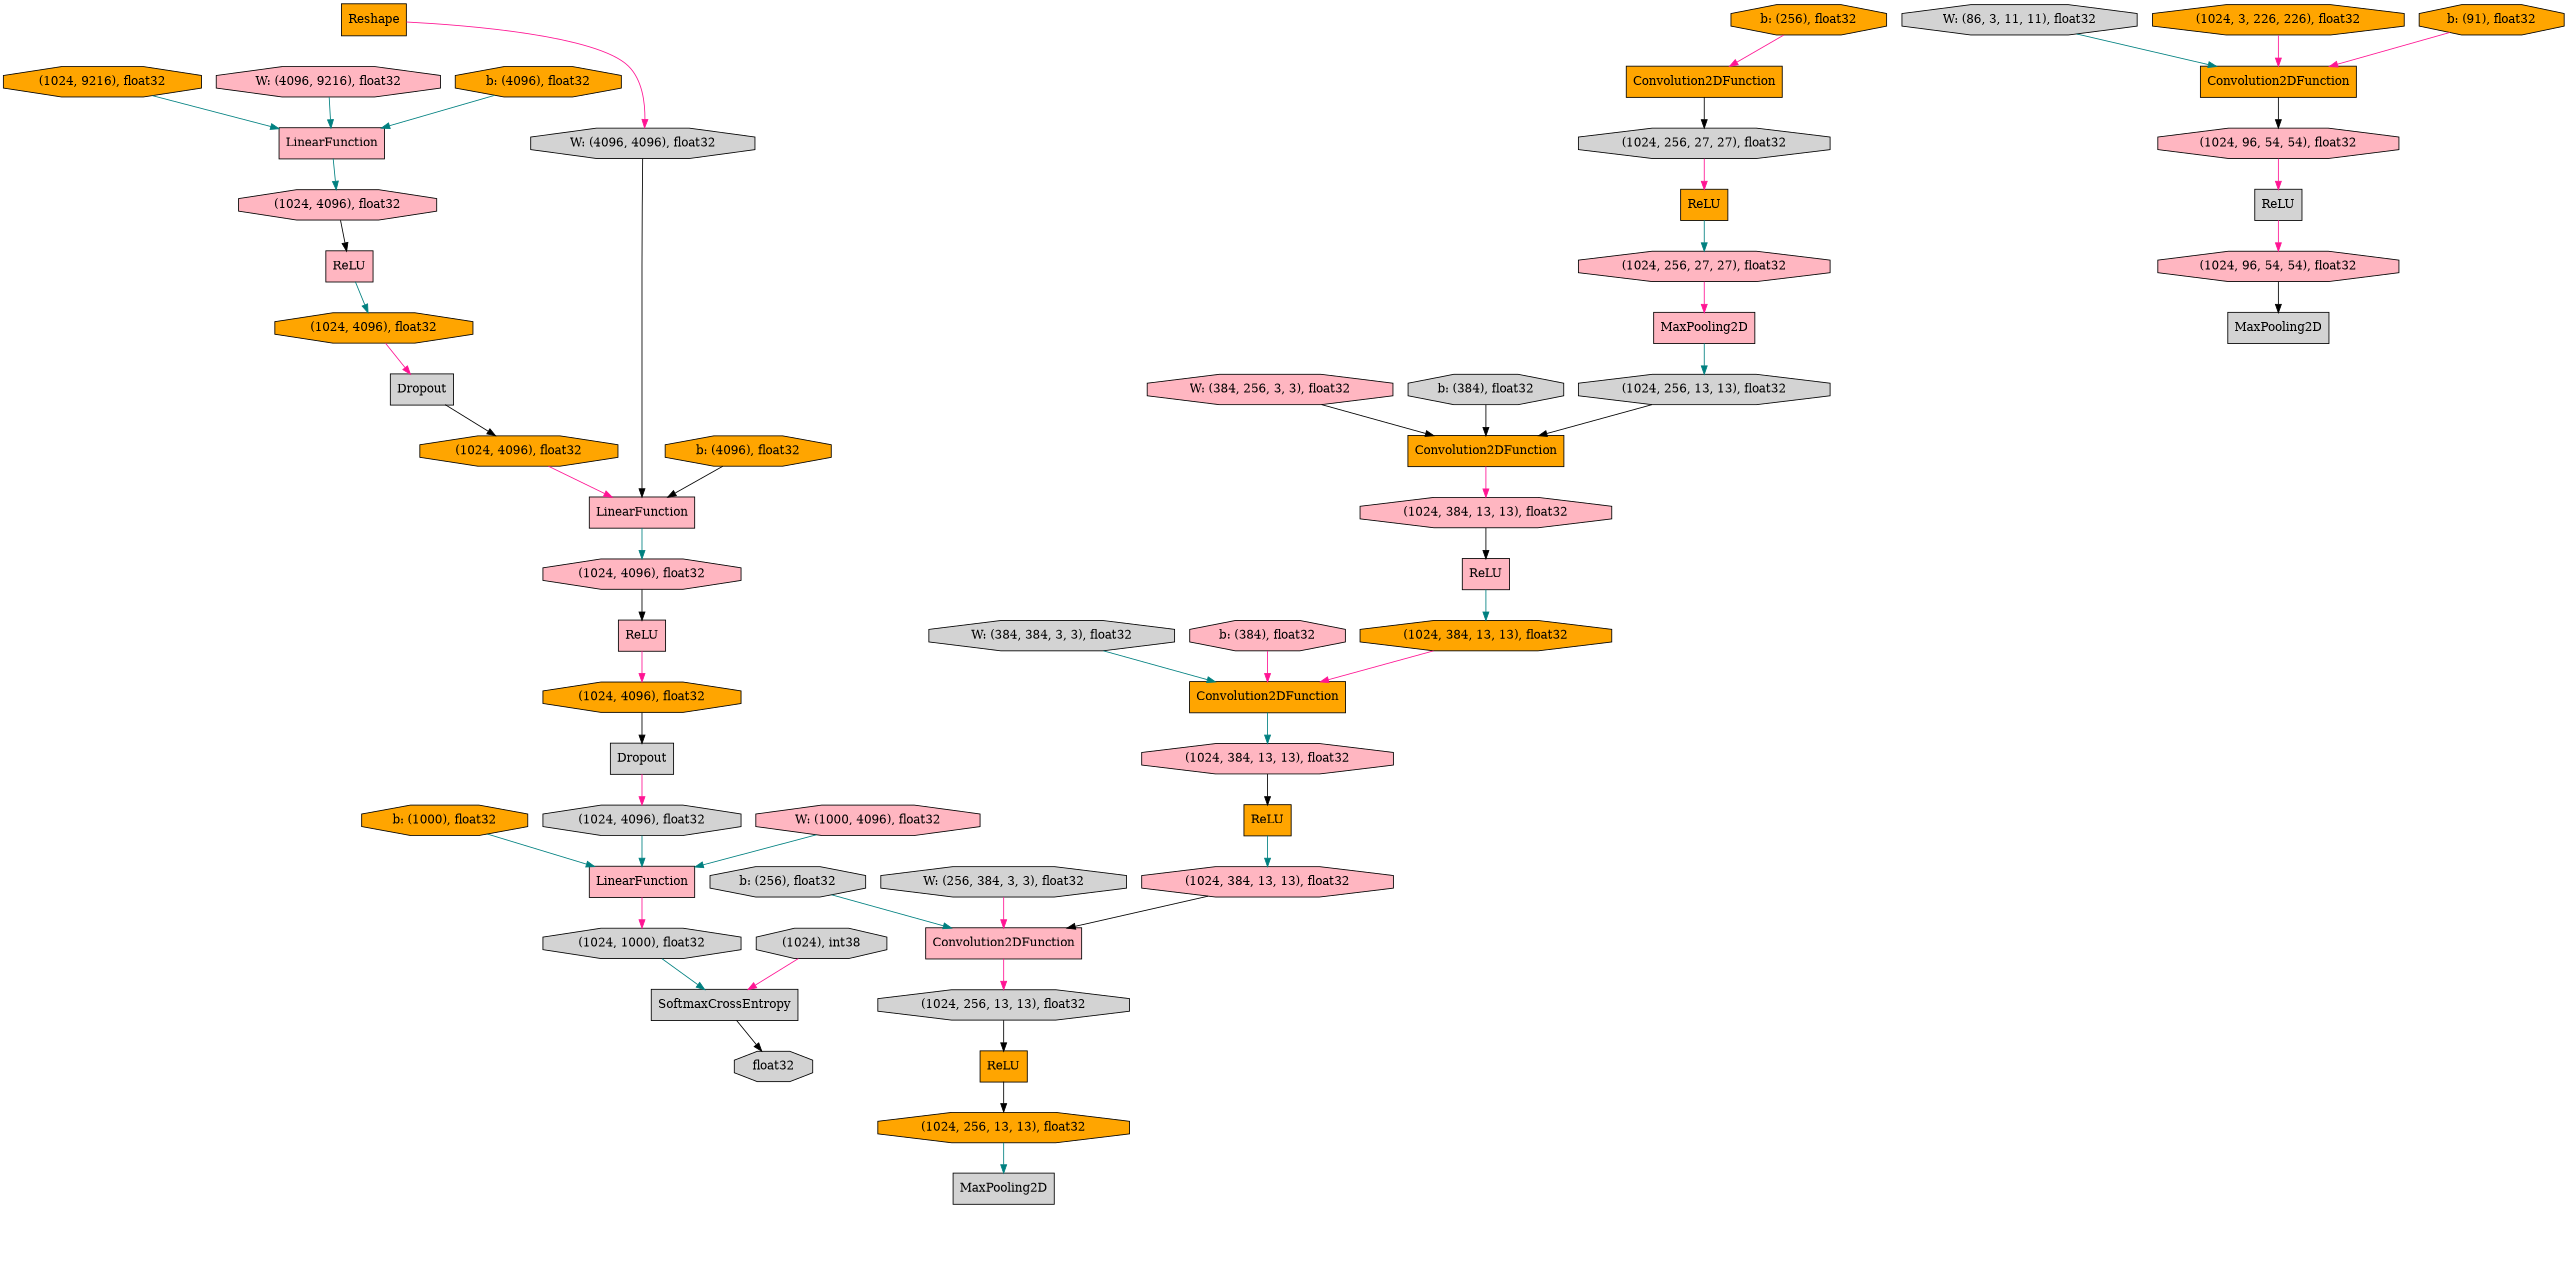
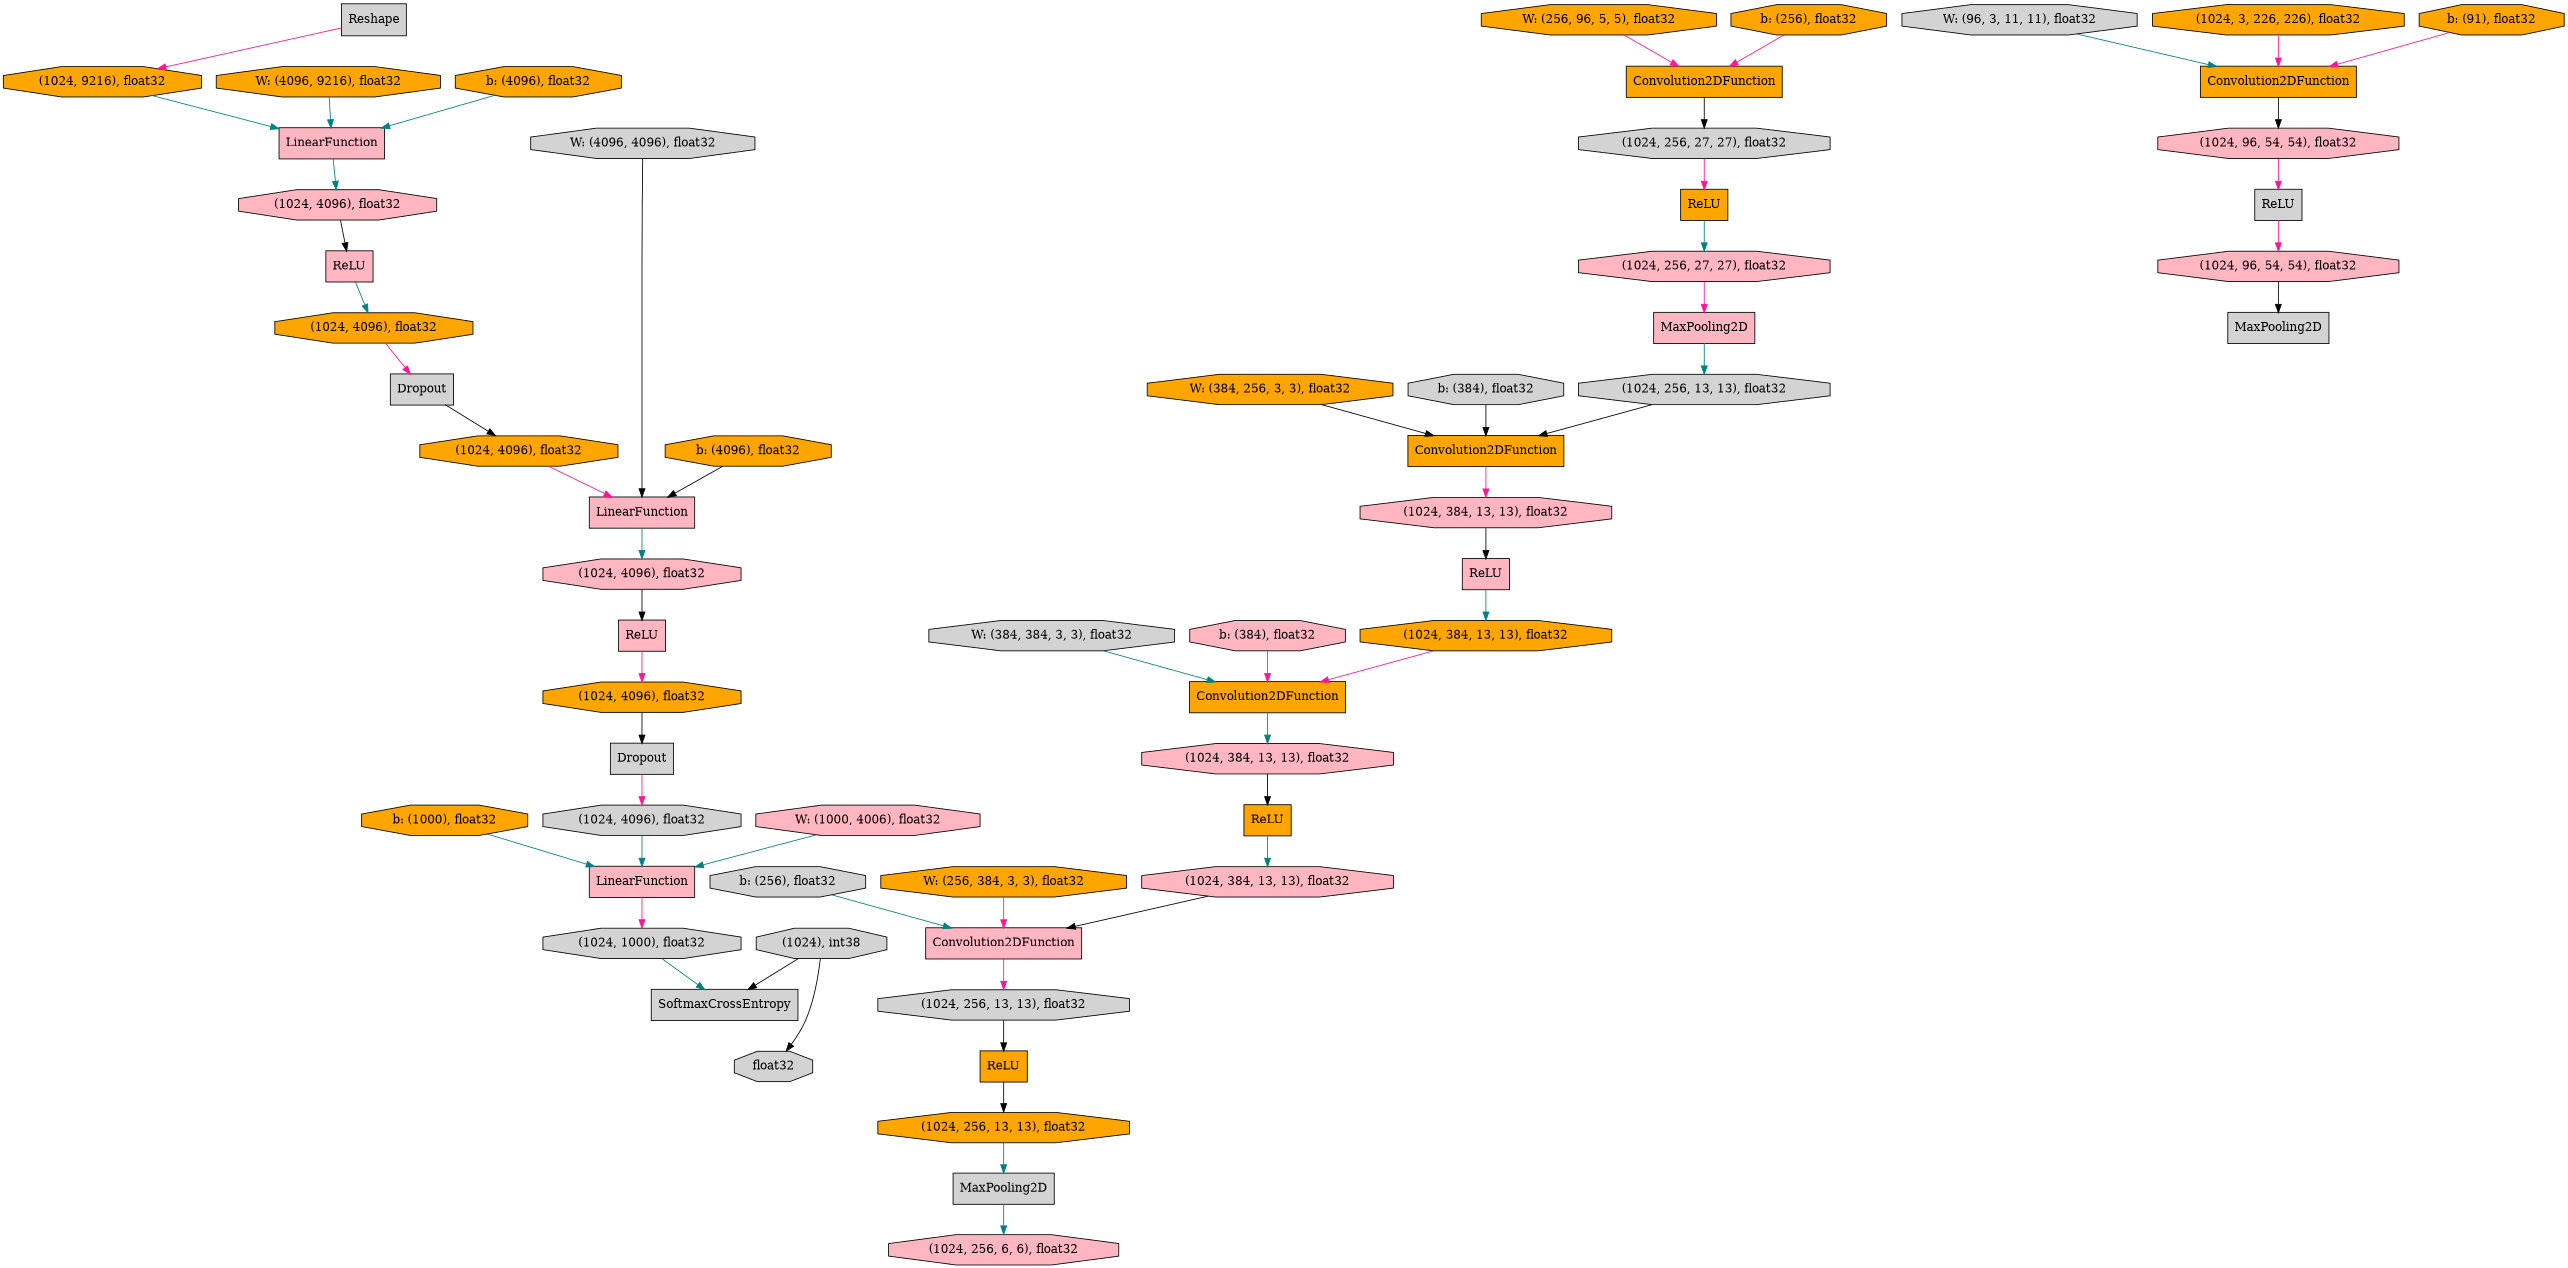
  digraph {
    rankdir=TB
    node [fillcolor=orange shape=octagon style=filled]
    edge [color=teal]
    n1 [label="b: (1000), float32"]
    n2 [fillcolor=lightpink label=LinearFunction shape=record]
    n3 [fillcolor=lightgrey label="(1024, 1000), float32"]
    n4 [fillcolor=lightgrey label="(1024, 256, 27, 27), float32"]
    n5 [label=ReLU shape=record]
    n6 [fillcolor=lightpink label="(1024, 256, 27, 27), float32"]
    n7 [fillcolor=lightpink label=Convolution2DFunction shape=record]
    n8 [fillcolor=lightgrey label="(1024, 256, 13, 13), float32"]
    n9 [label=ReLU shape=record]
    n10 [fillcolor=lightgrey label="b: (256), float32"]
    n11 [fillcolor=lightgrey label="(1024, 256, 13, 13), float32"]
    n12 [label=Convolution2DFunction shape=record]
    n13 [fillcolor=lightpink label="(1024, 384, 13, 13), float32"]
-   n14 [fillcolor=lightpink label="W: (384, 256, 3, 3), float32"]
+   n14 [label="W: (384, 256, 3, 3), float32"]
    n15 [fillcolor=lightpink label="(1024, 96, 54, 54), float32"]
    n16 [fillcolor=lightgrey label=MaxPooling2D shape=record]
-   n17 [fillcolor=lightgrey label="W: (86, 3, 11, 11), float32"]
+   n17 [fillcolor=lightgrey label="W: (96, 3, 11, 11), float32"]
    n18 [label=Convolution2DFunction shape=record]
    n19 [fillcolor=lightpink label="(1024, 96, 54, 54), float32"]
    n20 [label="(1024, 9216), float32"]
    n21 [fillcolor=lightpink label=LinearFunction shape=record]
    n22 [fillcolor=lightpink label="(1024, 4096), float32"]
-   n23 [fillcolor=lightpink label="W: (4096, 9216), float32"]
+   n23 [label="W: (4096, 9216), float32"]
    n24 [label="(1024, 256, 13, 13), float32"]
    n25 [fillcolor=lightgrey label=SoftmaxCrossEntropy shape=record]
    n26 [fillcolor=lightgrey label=float32]
    n27 [fillcolor=lightgrey label="(1024), int38"]
    n28 [fillcolor=lightpink label=ReLU shape=record]
    n29 [fillcolor=lightgrey label="(1024, 4096), float32"]
    n30 [label="(1024, 384, 13, 13), float32"]
    n31 [label=Convolution2DFunction shape=record]
    n32 [label="(1024, 4096), float32"]
    n33 [fillcolor=lightgrey label=Dropout shape=record]
    n34 [fillcolor=lightgrey label="b: (384), float32"]
    n35 [fillcolor=lightpink label=MaxPooling2D shape=record]
    n36 [fillcolor=lightpink label=ReLU shape=record]
    n37 [label="(1024, 4096), float32"]
    n38 [label="b: (4096), float32"]
    n39 [fillcolor=lightgrey label=MaxPooling2D shape=record]
+   n40 [fillcolor=lightpink label="(1024, 256, 6, 6), float32"]
    n41 [label=ReLU shape=record]
    n42 [fillcolor=lightpink label="(1024, 384, 13, 13), float32"]
    n43 [fillcolor=lightgrey label="W: (384, 384, 3, 3), float32"]
    n44 [fillcolor=lightpink label="(1024, 384, 13, 13), float32"]
+   n45 [label="W: (256, 96, 5, 5), float32"]
    n46 [label=Convolution2DFunction shape=record]
    n47 [label="(1024, 4096), float32"]
    n48 [fillcolor=lightpink label=LinearFunction shape=record]
    n49 [fillcolor=lightpink label="(1024, 4096), float32"]
    n50 [fillcolor=lightpink label=ReLU shape=record]
    n51 [fillcolor=lightgrey label="W: (4096, 4096), float32"]
-   n52 [label=Reshape shape=record]
+   n52 [fillcolor=lightgrey label=Reshape shape=record]
    n53 [fillcolor=lightgrey label=ReLU shape=record]
    n54 [label="(1024, 3, 226, 226), float32"]
    n55 [fillcolor=lightgrey label=Dropout shape=record]
    n56 [fillcolor=lightpink label="b: (384), float32"]
    n57 [label="b: (4096), float32"]
-   n58 [fillcolor=lightgrey label="W: (256, 384, 3, 3), float32"]
-   n59 [fillcolor=lightpink label="W: (1000, 4096), float32"]
+   n58 [label="W: (256, 384, 3, 3), float32"]
+   n59 [fillcolor=lightpink label="W: (1000, 4006), float32"]
    n60 [label="b: (256), float32"]
    n61 [label="b: (91), float32"]
    n1 -> n2
    n2 -> n3 [color=deeppink]
    n3 -> n25
    n4 -> n5 [color=deeppink]
    n5 -> n6
    n6 -> n35 [color=deeppink]
    n7 -> n8 [color=deeppink]
    n8 -> n9 [color=black]
    n9 -> n24 [color=black]
    n10 -> n7
    n11 -> n12 [color=black]
    n12 -> n13 [color=deeppink]
    n13 -> n28 [color=black]
    n14 -> n12 [color=black]
    n15 -> n16 [color=black]
    n17 -> n18
    n18 -> n19 [color=black]
    n19 -> n53 [color=deeppink]
    n20 -> n21
    n21 -> n22
    n22 -> n36 [color=black]
    n23 -> n21
    n24 -> n39
-   n25 -> n26 [color=black]
-   n27 -> n25 [color=deeppink]
+   n27 -> n26 [color=black]
+   n27 -> n25 [color=black]
    n28 -> n30
    n29 -> n2
    n30 -> n31 [color=deeppink]
    n31 -> n44
    n32 -> n33 [color=black]
    n33 -> n29 [color=deeppink]
    n34 -> n12 [color=black]
    n35 -> n11
    n36 -> n37
    n37 -> n55 [color=deeppink]
    n38 -> n21
+   n39 -> n40
    n41 -> n42
    n42 -> n7 [color=black]
    n43 -> n31
    n44 -> n41 [color=black]
+   n45 -> n46 [color=deeppink]
    n46 -> n4 [color=black]
    n47 -> n48 [color=deeppink]
    n48 -> n49
    n49 -> n50 [color=black]
    n50 -> n32 [color=deeppink]
    n51 -> n48 [color=black]
-   n52 -> n51 [color=deeppink]
+   n52 -> n20 [color=deeppink]
    n53 -> n15 [color=deeppink]
    n54 -> n18 [color=deeppink]
    n55 -> n47 [color=black]
    n56 -> n31 [color=deeppink]
    n57 -> n48 [color=black]
    n58 -> n7 [color=deeppink]
    n59 -> n2
    n60 -> n46 [color=deeppink]
    n61 -> n18 [color=deeppink]
  }
